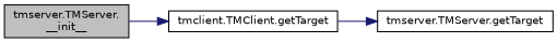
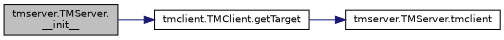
  digraph {
    rankdir=LR
    node [color=black fillcolor=white fontname=Helvetica fontsize=10 shape=record style=filled]
    edge [color=midnightblue fontname=Helvetica fontsize=10 labelfontname=Helvetica labelfontsize=10 style=solid]
    n1 [fillcolor=grey75 fontcolor=black height=0.2 label="tmserver.TMServer.\l__init__" width=0.4]
    n2 [height=0.2 label="tmclient.TMClient.getTarget" width=0.4]
-   n3 [height=0.2 label="tmserver.TMServer.getTarget" width=0.4]
+   n3 [height=0.2 label="tmserver.TMServer.tmclient" width=0.4]
    n1 -> n2
    n2 -> n3
  }
